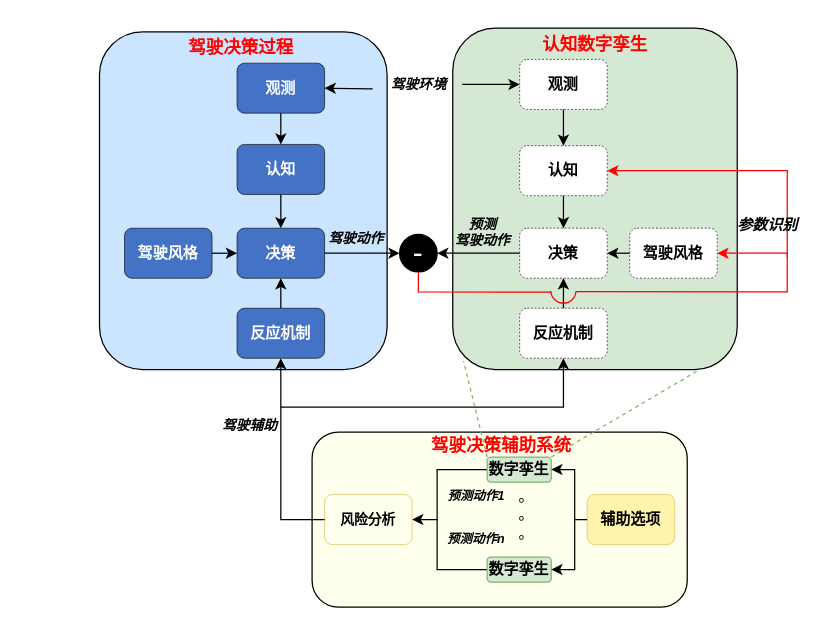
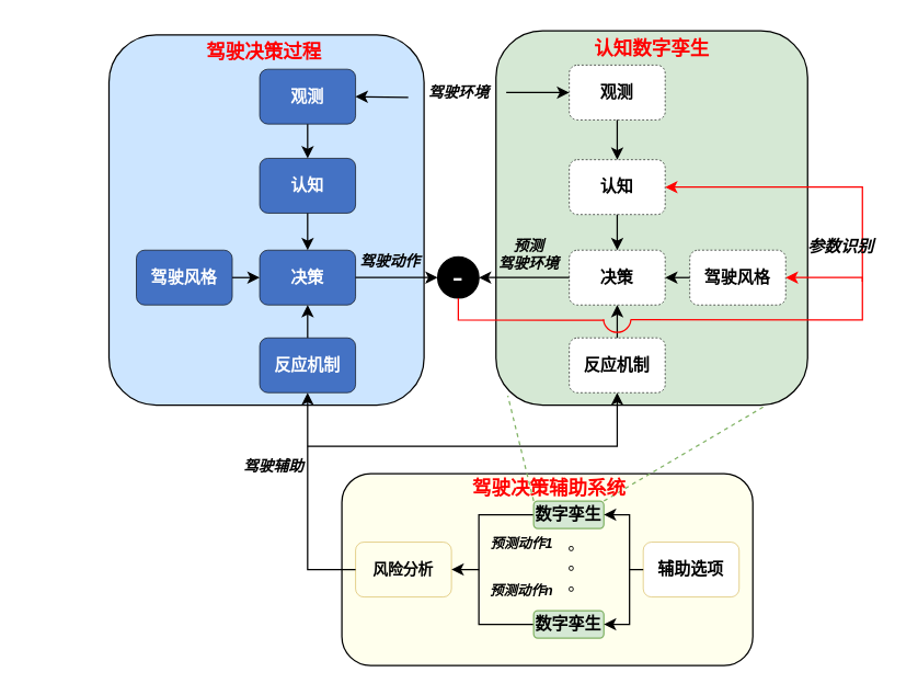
  <mxCell id="0" />
  <mxCell id="1" parent="0" />
  <mxCell id="2" value="" style="rounded=1;whiteSpace=wrap;html=1;fillColor=#CCE5FF;strokeColor=#000000;" vertex="1" parent="1"><mxGeometry x="79" y="25" width="230" height="270" as="geometry" /></mxCell>
  <mxCell id="3" value="&lt;font color=&quot;#ffffff&quot;&gt;&lt;b&gt;观测&lt;/b&gt;&lt;/font&gt;" style="rounded=1;whiteSpace=wrap;html=1;fillColor=#4472C4;strokeWidth=0.5;" vertex="1" parent="1"><mxGeometry x="189" y="50" width="70" height="40" as="geometry" /></mxCell>
  <mxCell id="4" value="&lt;font color=&quot;#ffffff&quot;&gt;&lt;b&gt;认知&lt;/b&gt;&lt;/font&gt;" style="rounded=1;whiteSpace=wrap;html=1;fillColor=#4472C4;strokeWidth=0.5;" vertex="1" parent="1"><mxGeometry x="189" y="115" width="70" height="40" as="geometry" /></mxCell>
  <mxCell id="5" value="&lt;font color=&quot;#ffffff&quot;&gt;&lt;b&gt;决策&lt;/b&gt;&lt;/font&gt;" style="rounded=1;whiteSpace=wrap;html=1;fillColor=#4472C4;strokeWidth=0.5;" vertex="1" parent="1"><mxGeometry x="189" y="182" width="70" height="40" as="geometry" /></mxCell>
  <mxCell id="6" value="&lt;font color=&quot;#ffffff&quot;&gt;&lt;b&gt;反应机制&lt;/b&gt;&lt;/font&gt;" style="rounded=1;whiteSpace=wrap;html=1;fillColor=#4472C4;strokeWidth=0.5;" vertex="1" parent="1"><mxGeometry x="189" y="246" width="70" height="40" as="geometry" /></mxCell>
  <mxCell id="7" value="" style="endArrow=classic;html=1;rounded=0;exitX=0.5;exitY=1;exitDx=0;exitDy=0;entryX=0.5;entryY=0;entryDx=0;entryDy=0;" edge="1" parent="1" source="3" target="4"><mxGeometry width="50" height="50" relative="1" as="geometry"><mxPoint x="39" y="225" as="sourcePoint" /><mxPoint x="89" y="175" as="targetPoint" /></mxGeometry></mxCell>
  <mxCell id="8" value="" style="endArrow=classic;html=1;rounded=0;exitX=0.5;exitY=1;exitDx=0;exitDy=0;entryX=0.5;entryY=0;entryDx=0;entryDy=0;" edge="1" parent="1" source="4" target="5"><mxGeometry width="50" height="50" relative="1" as="geometry"><mxPoint x="179" y="375" as="sourcePoint" /><mxPoint x="229" y="325" as="targetPoint" /></mxGeometry></mxCell>
  <mxCell id="9" value="&lt;font color=&quot;#ffffff&quot;&gt;&lt;b&gt;驾驶风格&lt;/b&gt;&lt;/font&gt;" style="rounded=1;whiteSpace=wrap;html=1;fillColor=#4472C4;strokeWidth=0.5;" vertex="1" parent="1"><mxGeometry x="99" y="182" width="70" height="40" as="geometry" /></mxCell>
  <mxCell id="10" value="" style="endArrow=classic;html=1;rounded=0;exitX=1;exitY=0.5;exitDx=0;exitDy=0;entryX=0;entryY=0.5;entryDx=0;entryDy=0;" edge="1" parent="1" source="9" target="5"><mxGeometry width="50" height="50" relative="1" as="geometry"><mxPoint x="234" y="175" as="sourcePoint" /><mxPoint x="169" y="355" as="targetPoint" /></mxGeometry></mxCell>
  <mxCell id="11" value="" style="endArrow=classic;html=1;rounded=0;entryX=0.5;entryY=1;entryDx=0;entryDy=0;exitX=0.5;exitY=0;exitDx=0;exitDy=0;" edge="1" parent="1" source="6" target="5"><mxGeometry width="50" height="50" relative="1" as="geometry"><mxPoint x="259" y="215" as="sourcePoint" /><mxPoint x="199" y="225" as="targetPoint" /></mxGeometry></mxCell>
  <mxCell id="12" value="" style="rounded=1;whiteSpace=wrap;html=1;fillColor=#d5e8d4;strokeColor=#000000;movable=1;resizable=1;rotatable=1;deletable=1;editable=1;locked=0;connectable=1;" vertex="1" parent="1"><mxGeometry x="361.5" y="22" width="227.5" height="273" as="geometry" /></mxCell>
  <mxCell id="13" value="&lt;b&gt;观测&lt;/b&gt;" style="rounded=1;whiteSpace=wrap;html=1;fillColor=#FFFFFF;strokeWidth=0.5;dashed=1;" vertex="1" parent="1"><mxGeometry x="415" y="47" width="70" height="40" as="geometry" /></mxCell>
  <mxCell id="14" value="&lt;b&gt;认知&lt;/b&gt;" style="rounded=1;whiteSpace=wrap;html=1;fillColor=#FFFFFF;strokeWidth=0.5;dashed=1;" vertex="1" parent="1"><mxGeometry x="415" y="116" width="70" height="40" as="geometry" /></mxCell>
  <mxCell id="15" value="&lt;b&gt;决策&lt;/b&gt;" style="rounded=1;whiteSpace=wrap;html=1;fillColor=#FFFFFF;strokeWidth=0.5;dashed=1;" vertex="1" parent="1"><mxGeometry x="415" y="182" width="70" height="40" as="geometry" /></mxCell>
  <mxCell id="16" value="&lt;b&gt;反应机制&lt;/b&gt;" style="rounded=1;whiteSpace=wrap;html=1;fillColor=#FFFFFF;strokeWidth=0.5;strokeColor=#000000;dashed=1;" vertex="1" parent="1"><mxGeometry x="415" y="246" width="70" height="40" as="geometry" /></mxCell>
  <mxCell id="17" value="" style="endArrow=classic;html=1;rounded=0;exitX=0.5;exitY=1;exitDx=0;exitDy=0;entryX=0.5;entryY=0;entryDx=0;entryDy=0;" edge="1" parent="1" source="13" target="14"><mxGeometry width="50" height="50" relative="1" as="geometry"><mxPoint x="255" y="143" as="sourcePoint" /><mxPoint x="305" y="93" as="targetPoint" /></mxGeometry></mxCell>
  <mxCell id="18" value="" style="endArrow=classic;html=1;rounded=0;exitX=0.5;exitY=1;exitDx=0;exitDy=0;entryX=0.5;entryY=0;entryDx=0;entryDy=0;" edge="1" parent="1" source="14" target="15"><mxGeometry width="50" height="50" relative="1" as="geometry"><mxPoint x="395" y="293" as="sourcePoint" /><mxPoint x="445" y="243" as="targetPoint" /></mxGeometry></mxCell>
  <mxCell id="19" value="&lt;b&gt;驾驶风格&lt;/b&gt;" style="rounded=1;whiteSpace=wrap;html=1;fillColor=#FFFFFF;strokeWidth=0.5;dashed=1;" vertex="1" parent="1"><mxGeometry x="503" y="182" width="70" height="40" as="geometry" /></mxCell>
  <mxCell id="20" value="" style="endArrow=classic;html=1;rounded=0;exitX=1;exitY=0.5;exitDx=0;exitDy=0;entryX=0;entryY=0.5;entryDx=0;entryDy=0;" edge="1" parent="1" source="5" target="21"><mxGeometry width="50" height="50" relative="1" as="geometry"><mxPoint x="349" y="335" as="sourcePoint" /><mxPoint x="429" y="215" as="targetPoint" /></mxGeometry></mxCell>
  <mxCell id="21" value="&lt;font color=&quot;#ffffff&quot; style=&quot;font-size: 24px;&quot;&gt;-&lt;/font&gt;" style="ellipse;whiteSpace=wrap;html=1;aspect=fixed;strokeColor=#000000;fillColor=#000000;" vertex="1" parent="1"><mxGeometry x="319" y="187" width="30" height="30" as="geometry" /></mxCell>
  <mxCell id="22" value="" style="rounded=1;whiteSpace=wrap;html=1;fillColor=#FFFFED;strokeColor=#000000;" vertex="1" parent="1"><mxGeometry x="249" y="345" width="300" height="140" as="geometry" /></mxCell>
  <mxCell id="23" value="&lt;span style=&quot;font-size: 11px;&quot;&gt;&lt;b&gt;风险分析&lt;/b&gt;&lt;/span&gt;" style="rounded=1;whiteSpace=wrap;html=1;fillColor=#ffffed;strokeWidth=0.5;strokeColor=#d6b656;" vertex="1" parent="1"><mxGeometry x="259" y="395" width="70" height="40" as="geometry" /></mxCell>
  <mxCell id="24" value="" style="endArrow=none;dashed=1;html=1;rounded=0;exitX=0;exitY=0;exitDx=0;exitDy=0;entryX=0.038;entryY=0.975;entryDx=0;entryDy=0;entryPerimeter=0;fillColor=#d5e8d4;strokeColor=#82b366;" edge="1" parent="1" source="33" target="12"><mxGeometry width="50" height="50" relative="1" as="geometry"><mxPoint x="434.63" y="365" as="sourcePoint" /><mxPoint x="449" y="275" as="targetPoint" /></mxGeometry></mxCell>
  <mxCell id="25" value="" style="endArrow=none;dashed=1;html=1;rounded=0;exitX=1;exitY=0;exitDx=0;exitDy=0;fillColor=#d5e8d4;strokeColor=#82b366;" edge="1" parent="1" source="33"><mxGeometry width="50" height="50" relative="1" as="geometry"><mxPoint x="475.88" y="365" as="sourcePoint" /><mxPoint x="559" y="295" as="targetPoint" /></mxGeometry></mxCell>
  <mxCell id="26" value="。&lt;br&gt;。&lt;br&gt;。" style="text;html=1;align=center;verticalAlign=middle;resizable=0;points=[];autosize=1;strokeColor=none;fillColor=none;" vertex="1" parent="1"><mxGeometry x="400.25" y="381" width="40" height="60" as="geometry" /></mxCell>
  <mxCell id="27" value="" style="endArrow=none;html=1;rounded=0;entryX=0;entryY=0.5;entryDx=0;entryDy=0;" edge="1" parent="1" target="34"><mxGeometry width="50" height="50" relative="1" as="geometry"><mxPoint x="349" y="415" as="sourcePoint" /><mxPoint x="364.63" y="455" as="targetPoint" /><Array as="points"><mxPoint x="349" y="455" /></Array></mxGeometry></mxCell>
  <mxCell id="28" value="" style="endArrow=classic;html=1;rounded=0;entryX=0.5;entryY=1;entryDx=0;entryDy=0;exitX=0;exitY=0.5;exitDx=0;exitDy=0;" edge="1" parent="1" source="23" target="6"><mxGeometry width="50" height="50" relative="1" as="geometry"><mxPoint x="189" y="405" as="sourcePoint" /><mxPoint x="239" y="355" as="targetPoint" /><Array as="points"><mxPoint x="224" y="415" /></Array></mxGeometry></mxCell>
  <mxCell id="29" value="" style="endArrow=classic;html=1;rounded=0;entryX=1;entryY=0.5;entryDx=0;entryDy=0;exitX=0;exitY=0.5;exitDx=0;exitDy=0;" edge="1" parent="1" source="33" target="23"><mxGeometry width="50" height="50" relative="1" as="geometry"><mxPoint x="364.63" y="375" as="sourcePoint" /><mxPoint x="329" y="565" as="targetPoint" /><Array as="points"><mxPoint x="349" y="375" /><mxPoint x="349" y="415" /></Array></mxGeometry></mxCell>
  <mxCell id="30" value="&lt;i&gt;&lt;b&gt;&lt;font style=&quot;font-size: 11px;&quot;&gt;驾驶辅助&lt;/font&gt;&lt;/b&gt;&lt;/i&gt;" style="text;html=1;align=center;verticalAlign=middle;resizable=0;points=[];autosize=1;strokeColor=none;fillColor=none;" vertex="1" parent="1"><mxGeometry x="164" y="325" width="70" height="30" as="geometry" /></mxCell>
  <mxCell id="31" value="&lt;i&gt;&lt;b&gt;&lt;font style=&quot;font-size: 11px;&quot;&gt;驾驶动作&lt;/font&gt;&lt;/b&gt;&lt;/i&gt;" style="text;html=1;align=center;verticalAlign=middle;resizable=0;points=[];autosize=1;strokeColor=none;fillColor=none;" vertex="1" parent="1"><mxGeometry x="249" y="175" width="70" height="30" as="geometry" /></mxCell>
- <mxCell id="32" value="&lt;b style=&quot;font-size: 11px;&quot;&gt;&lt;i&gt;&lt;font style=&quot;font-size: 11px;&quot;&gt;预测&lt;/font&gt;&lt;/i&gt;&lt;/b&gt;&lt;div style=&quot;font-size: 11px;&quot;&gt;&lt;b&gt;&lt;i&gt;&lt;font style=&quot;font-size: 11px;&quot;&gt;驾驶动作&lt;/font&gt;&lt;/i&gt;&lt;/b&gt;&lt;/div&gt;" style="text;html=1;align=center;verticalAlign=middle;resizable=0;points=[];autosize=1;strokeColor=none;fillColor=none;" vertex="1" parent="1"><mxGeometry x="350" y="165" width="70" height="40" as="geometry" /></mxCell>
+ <mxCell id="32" value="&lt;b style=&quot;font-size: 11px;&quot;&gt;&lt;i&gt;&lt;font style=&quot;font-size: 11px;&quot;&gt;预测&lt;/font&gt;&lt;/i&gt;&lt;/b&gt;&lt;div style=&quot;font-size: 11px;&quot;&gt;&lt;b&gt;&lt;i&gt;&lt;font style=&quot;font-size: 11px;&quot;&gt;驾驶环境&lt;/font&gt;&lt;/i&gt;&lt;/b&gt;&lt;/div&gt;" style="text;html=1;align=center;verticalAlign=middle;resizable=0;points=[];autosize=1;strokeColor=none;fillColor=none;" vertex="1" parent="1"><mxGeometry x="350" y="165" width="70" height="40" as="geometry" /></mxCell>
  <mxCell id="33" value="&lt;b&gt;数字孪生&lt;/b&gt;" style="rounded=1;whiteSpace=wrap;html=1;fillColor=#d5e8d4;strokeColor=#82b366;" vertex="1" parent="1"><mxGeometry x="389" y="365" width="51.25" height="20" as="geometry" /></mxCell>
  <mxCell id="34" value="&lt;b&gt;数字孪生&lt;/b&gt;" style="rounded=1;whiteSpace=wrap;html=1;fillColor=#d5e8d4;strokeColor=#82b366;" vertex="1" parent="1"><mxGeometry x="389" y="445" width="51.25" height="20" as="geometry" /></mxCell>
  <mxCell id="35" value="&lt;b style=&quot;border-color: var(--border-color); color: rgb(255, 0, 0);&quot;&gt;&lt;font style=&quot;font-size: 14px;&quot;&gt;驾驶决策过程&lt;/font&gt;&lt;/b&gt;" style="text;html=1;align=center;verticalAlign=middle;whiteSpace=wrap;rounded=0;" vertex="1" parent="1"><mxGeometry x="20" y="22" width="345" height="30" as="geometry" /></mxCell>
  <mxCell id="36" value="&lt;font color=&quot;#ff0000&quot;&gt;&lt;span style=&quot;font-size: 14px;&quot;&gt;&lt;b&gt;认知数字孪生&lt;/b&gt;&lt;/span&gt;&lt;/font&gt;" style="text;html=1;align=center;verticalAlign=middle;whiteSpace=wrap;rounded=0;" vertex="1" parent="1"><mxGeometry x="302.75" y="20" width="345" height="30" as="geometry" /></mxCell>
  <mxCell id="37" value="&lt;span style=&quot;font-size: 10px;&quot;&gt;&lt;b&gt;&lt;i&gt;预测动作1&lt;/i&gt;&lt;/b&gt;&lt;/span&gt;" style="text;html=1;align=center;verticalAlign=middle;resizable=0;points=[];autosize=1;strokeColor=none;fillColor=none;" vertex="1" parent="1"><mxGeometry x="345" y="381" width="70" height="30" as="geometry" /></mxCell>
  <mxCell id="38" value="&lt;span style=&quot;font-size: 10px;&quot;&gt;&lt;b&gt;&lt;i&gt;预测动作n&lt;/i&gt;&lt;/b&gt;&lt;/span&gt;" style="text;html=1;align=center;verticalAlign=middle;resizable=0;points=[];autosize=1;strokeColor=none;fillColor=none;" vertex="1" parent="1"><mxGeometry x="345" y="415" width="70" height="30" as="geometry" /></mxCell>
  <mxCell id="39" value="" style="endArrow=classic;html=1;rounded=0;entryX=0.5;entryY=1;entryDx=0;entryDy=0;exitX=0.5;exitY=0;exitDx=0;exitDy=0;" edge="1" parent="1" source="16" target="15"><mxGeometry width="50" height="50" relative="1" as="geometry"><mxPoint x="556.5" y="356" as="sourcePoint" /><mxPoint x="606.5" y="306" as="targetPoint" /></mxGeometry></mxCell>
- <mxCell id="40" value="&lt;b&gt;辅助选项&lt;/b&gt;" style="rounded=1;whiteSpace=wrap;html=1;fillColor=#FFF4AB;strokeWidth=0.5;strokeColor=#d6b656;" vertex="1" parent="1"><mxGeometry x="469" y="395" width="70" height="40" as="geometry" /></mxCell>
+ <mxCell id="40" value="&lt;b&gt;辅助选项&lt;/b&gt;" style="rounded=1;whiteSpace=wrap;html=1;fillColor=#ffffff;strokeWidth=0.5;strokeColor=#d6b656;" vertex="1" parent="1"><mxGeometry x="469" y="395" width="70" height="40" as="geometry" /></mxCell>
  <mxCell id="41" value="" style="endArrow=classic;html=1;rounded=0;exitX=0;exitY=0.5;exitDx=0;exitDy=0;entryX=1;entryY=0.5;entryDx=0;entryDy=0;" edge="1" parent="1" source="40" target="34"><mxGeometry width="50" height="50" relative="1" as="geometry"><mxPoint x="369" y="595" as="sourcePoint" /><mxPoint x="679" y="545" as="targetPoint" /><Array as="points"><mxPoint x="459" y="415" /><mxPoint x="459" y="455" /><mxPoint x="449" y="455" /></Array></mxGeometry></mxCell>
  <mxCell id="42" value="" style="endArrow=classic;html=1;rounded=0;entryX=1;entryY=0.5;entryDx=0;entryDy=0;" edge="1" parent="1" target="33"><mxGeometry width="50" height="50" relative="1" as="geometry"><mxPoint x="459" y="415" as="sourcePoint" /><mxPoint x="449" y="535" as="targetPoint" /><Array as="points"><mxPoint x="459" y="375" /></Array></mxGeometry></mxCell>
  <mxCell id="43" style="edgeStyle=orthogonalEdgeStyle;rounded=0;orthogonalLoop=1;jettySize=auto;html=1;entryX=0;entryY=0.5;entryDx=0;entryDy=0;" edge="1" parent="1" source="44" target="13"><mxGeometry relative="1" as="geometry" /></mxCell>
  <mxCell id="44" value="&lt;b&gt;&lt;i&gt;&lt;font style=&quot;font-size: 11px;&quot;&gt;驾驶环境&lt;/font&gt;&lt;/i&gt;&lt;/b&gt;" style="text;html=1;align=center;verticalAlign=middle;resizable=0;points=[];autosize=1;strokeColor=none;fillColor=none;" vertex="1" parent="1"><mxGeometry x="299" y="52" width="70" height="30" as="geometry" /></mxCell>
  <mxCell id="45" value="" style="endArrow=classic;html=1;rounded=0;exitX=0;exitY=0.5;exitDx=0;exitDy=0;entryX=1;entryY=0.5;entryDx=0;entryDy=0;" edge="1" parent="1" source="15" target="21"><mxGeometry width="50" height="50" relative="1" as="geometry"><mxPoint x="299" y="-15" as="sourcePoint" /><mxPoint x="349" y="-65" as="targetPoint" /></mxGeometry></mxCell>
  <mxCell id="46" value="" style="endArrow=classic;html=1;rounded=0;exitX=0;exitY=0.5;exitDx=0;exitDy=0;entryX=1;entryY=0.5;entryDx=0;entryDy=0;" edge="1" parent="1" source="19" target="15"><mxGeometry width="50" height="50" relative="1" as="geometry"><mxPoint x="179" y="212" as="sourcePoint" /><mxPoint x="479" y="202" as="targetPoint" /></mxGeometry></mxCell>
  <mxCell id="47" value="" style="endArrow=classic;html=1;rounded=0;entryX=1;entryY=0.5;entryDx=0;entryDy=0;strokeColor=#FF0000;" edge="1" parent="1" target="14"><mxGeometry width="50" height="50" relative="1" as="geometry"><mxPoint x="629" y="205" as="sourcePoint" /><mxPoint x="689" y="95" as="targetPoint" /><Array as="points"><mxPoint x="629" y="136" /></Array></mxGeometry></mxCell>
  <mxCell id="48" value="" style="verticalLabelPosition=bottom;verticalAlign=top;html=1;shape=mxgraph.basic.arc;startAngle=0.256;endAngle=0.744;strokeColor=#FF0000;" vertex="1" parent="1"><mxGeometry x="440" y="222" width="20" height="20" as="geometry" /></mxCell>
  <mxCell id="49" value="" style="endArrow=none;html=1;rounded=0;entryX=0.5;entryY=1;entryDx=0;entryDy=0;exitX=0.017;exitY=0.553;exitDx=0;exitDy=0;exitPerimeter=0;strokeColor=#FF0000;" edge="1" parent="1"><mxGeometry width="50" height="50" relative="1" as="geometry"><mxPoint x="440.34" y="233.06" as="sourcePoint" /><mxPoint x="334" y="217" as="targetPoint" /><Array as="points"><mxPoint x="334" y="233" /></Array></mxGeometry></mxCell>
  <mxCell id="50" value="" style="endArrow=classic;html=1;rounded=0;exitX=1.003;exitY=0.54;exitDx=0;exitDy=0;exitPerimeter=0;entryX=1;entryY=0.5;entryDx=0;entryDy=0;strokeColor=#FF0000;" edge="1" parent="1" source="48" target="19"><mxGeometry width="50" height="50" relative="1" as="geometry"><mxPoint x="589" y="285" as="sourcePoint" /><mxPoint x="639" y="235" as="targetPoint" /><Array as="points"><mxPoint x="629" y="233" /><mxPoint x="629" y="202" /></Array></mxGeometry></mxCell>
  <mxCell id="51" value="" style="endArrow=classic;html=1;rounded=0;entryX=1;entryY=0.5;entryDx=0;entryDy=0;exitX=-0.022;exitY=0.617;exitDx=0;exitDy=0;exitPerimeter=0;" edge="1" parent="1" source="44" target="3"><mxGeometry width="50" height="50" relative="1" as="geometry"><mxPoint x="269" y="82" as="sourcePoint" /><mxPoint x="319" y="32" as="targetPoint" /></mxGeometry></mxCell>
  <mxCell id="52" value="" style="endArrow=classic;html=1;rounded=0;entryX=0.5;entryY=1;entryDx=0;entryDy=0;" edge="1" parent="1" target="16"><mxGeometry width="50" height="50" relative="1" as="geometry"><mxPoint x="224" y="325" as="sourcePoint" /><mxPoint x="455" y="286" as="targetPoint" /><Array as="points"><mxPoint x="450" y="325" /></Array></mxGeometry></mxCell>
  <mxCell id="53" value="&lt;b&gt;&lt;i&gt;参数识别&lt;/i&gt;&lt;/b&gt;" style="text;html=1;align=center;verticalAlign=middle;resizable=0;points=[];autosize=1;strokeColor=none;fillColor=none;" vertex="1" parent="1"><mxGeometry x="577.75" y="165" width="70" height="30" as="geometry" /></mxCell>
  <mxCell id="54" value="&lt;font color=&quot;#ff0000&quot;&gt;&lt;span style=&quot;font-size: 14px;&quot;&gt;&lt;b&gt;驾驶决策辅助系统&lt;/b&gt;&lt;/span&gt;&lt;/font&gt;" style="text;html=1;align=center;verticalAlign=middle;whiteSpace=wrap;rounded=0;" vertex="1" parent="1"><mxGeometry x="228" y="341" width="345" height="30" as="geometry" /></mxCell>
